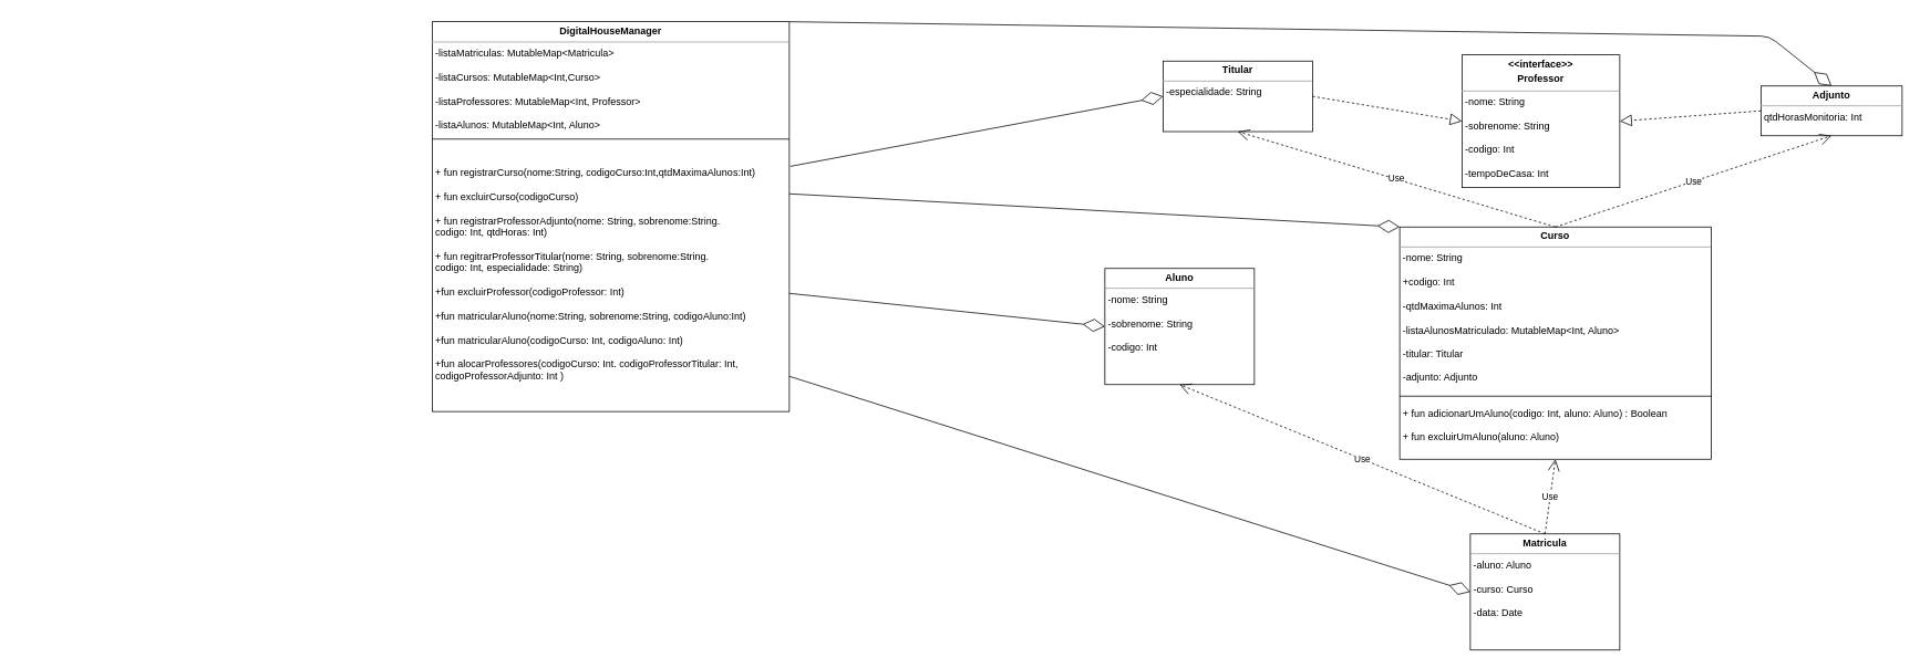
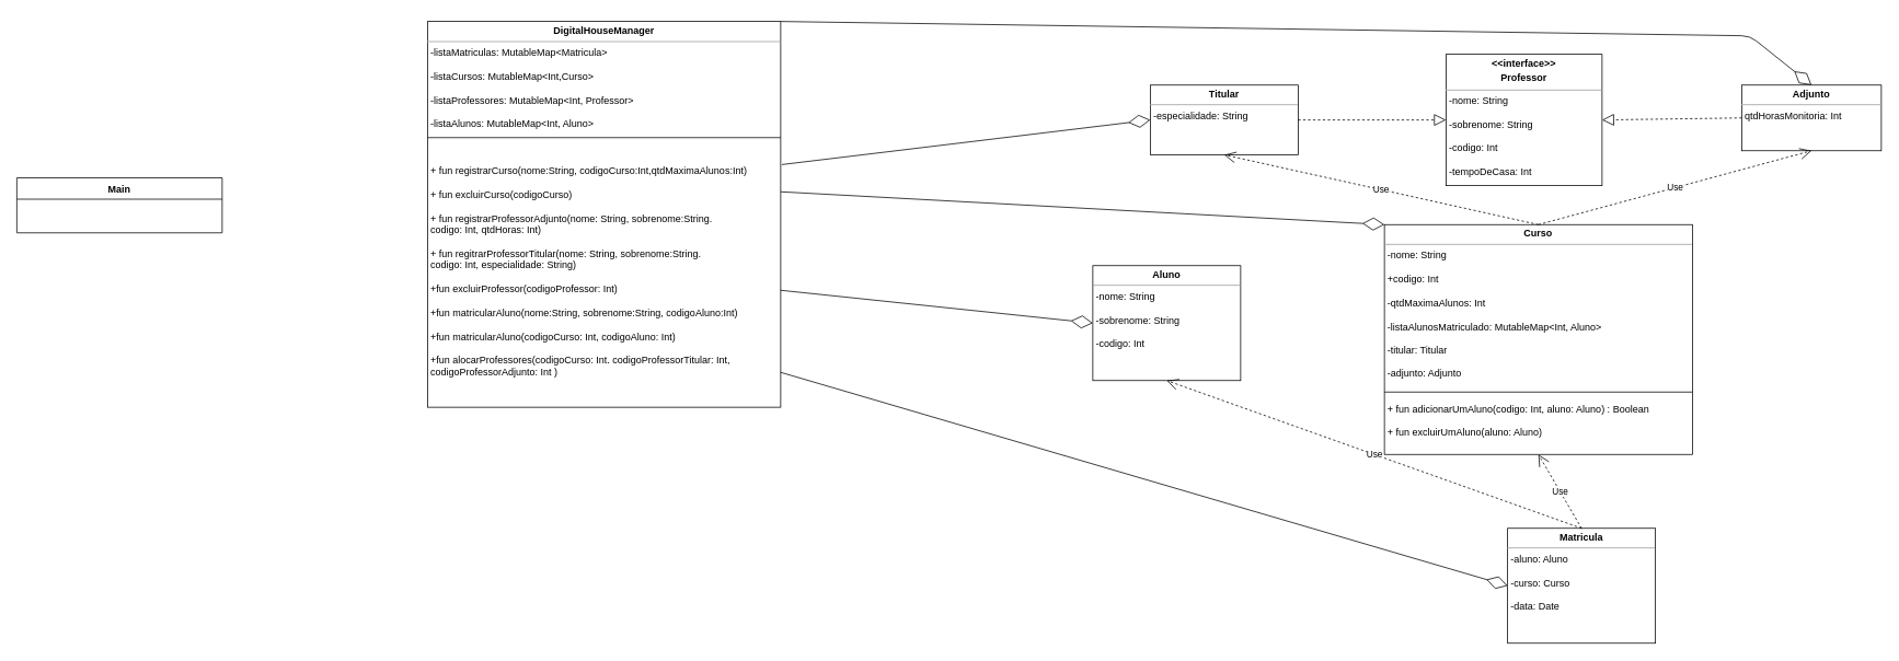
  <mxCell id="0" />
  <mxCell id="1" parent="0" />
  <mxCell id="2" value="&lt;p style=&quot;margin: 0px ; margin-top: 4px ; text-align: center&quot;&gt;&lt;b&gt;Aluno&lt;/b&gt;&lt;/p&gt;&lt;hr size=&quot;1&quot;&gt;&lt;p style=&quot;margin: 0px ; margin-left: 4px&quot;&gt;-nome: String&lt;/p&gt;&lt;p style=&quot;margin: 0px ; margin-left: 4px&quot;&gt;&lt;br&gt;&lt;/p&gt;&lt;p style=&quot;margin: 0px ; margin-left: 4px&quot;&gt;-sobrenome: String&lt;/p&gt;&lt;p style=&quot;margin: 0px ; margin-left: 4px&quot;&gt;&lt;br&gt;&lt;/p&gt;&lt;p style=&quot;margin: 0px ; margin-left: 4px&quot;&gt;-codigo: Int&lt;/p&gt;&lt;p style=&quot;margin: 0px ; margin-left: 4px&quot;&gt;&lt;br&gt;&lt;/p&gt;&lt;p style=&quot;margin: 0px ; margin-left: 4px&quot;&gt;&lt;br&gt;&lt;/p&gt;" style="verticalAlign=top;align=left;overflow=fill;fontSize=12;fontFamily=Helvetica;html=1;" parent="1" vertex="1"><mxGeometry x="1330" y="318" width="180" height="140" as="geometry" /></mxCell>
  <mxCell id="3" value="&lt;p style=&quot;margin: 0px ; margin-top: 4px ; text-align: center&quot;&gt;&lt;b&gt;Curso&lt;/b&gt;&lt;/p&gt;&lt;hr size=&quot;1&quot;&gt;&lt;p style=&quot;margin: 0px ; margin-left: 4px&quot;&gt;-nome: String&lt;/p&gt;&lt;p style=&quot;margin: 0px ; margin-left: 4px&quot;&gt;&lt;br&gt;&lt;/p&gt;&lt;p style=&quot;margin: 0px ; margin-left: 4px&quot;&gt;+codigo: Int&lt;/p&gt;&lt;p style=&quot;margin: 0px ; margin-left: 4px&quot;&gt;&lt;br&gt;&lt;/p&gt;&lt;p style=&quot;margin: 0px ; margin-left: 4px&quot;&gt;-qtdMaximaAlunos: Int&lt;/p&gt;&lt;p style=&quot;margin: 0px ; margin-left: 4px&quot;&gt;&lt;br&gt;&lt;/p&gt;&lt;p style=&quot;margin: 0px ; margin-left: 4px&quot;&gt;-listaAlunosMatriculado: MutableMap&amp;lt;Int, Aluno&amp;gt;&lt;/p&gt;&lt;p style=&quot;margin: 0px ; margin-left: 4px&quot;&gt;&lt;br&gt;&lt;/p&gt;&lt;p style=&quot;margin: 0px ; margin-left: 4px&quot;&gt;-titular: Titular&lt;/p&gt;&lt;p style=&quot;margin: 0px ; margin-left: 4px&quot;&gt;&lt;br&gt;&lt;/p&gt;&lt;p style=&quot;margin: 0px ; margin-left: 4px&quot;&gt;-adjunto: Adjunto&lt;/p&gt;&lt;p style=&quot;margin: 0px ; margin-left: 4px&quot;&gt;&lt;br&gt;&lt;/p&gt;&lt;p style=&quot;margin: 0px ; margin-left: 4px&quot;&gt;&lt;br&gt;&lt;/p&gt;&lt;p style=&quot;margin: 0px ; margin-left: 4px&quot;&gt;+ fun adicionarUmAluno(codigo: Int, aluno: Aluno) : Boolean&lt;/p&gt;&lt;p style=&quot;margin: 0px ; margin-left: 4px&quot;&gt;&lt;br&gt;&lt;/p&gt;&lt;p style=&quot;margin: 0px 0px 0px 4px&quot;&gt;+ fun excluirUmAluno(aluno: Aluno)&amp;nbsp;&lt;/p&gt;&lt;p style=&quot;margin: 0px 0px 0px 4px&quot;&gt;&lt;br&gt;&lt;/p&gt;&lt;p style=&quot;margin: 0px ; margin-left: 4px&quot;&gt;&lt;br&gt;&lt;/p&gt;&lt;p style=&quot;margin: 0px ; margin-left: 4px&quot;&gt;&lt;br&gt;&lt;/p&gt;" style="verticalAlign=top;align=left;overflow=fill;fontSize=12;fontFamily=Helvetica;html=1;" parent="1" vertex="1"><mxGeometry x="1685" y="268" width="375" height="280" as="geometry" /></mxCell>
  <mxCell id="4" value="&lt;p style=&quot;margin: 0px ; margin-top: 4px ; text-align: center&quot;&gt;&lt;b&gt;&amp;lt;&amp;lt;interface&amp;gt;&amp;gt;&lt;/b&gt;&lt;/p&gt;&lt;p style=&quot;margin: 0px ; margin-top: 4px ; text-align: center&quot;&gt;&lt;b&gt;Professor&lt;/b&gt;&lt;/p&gt;&lt;hr size=&quot;1&quot;&gt;&lt;p style=&quot;margin: 0px ; margin-left: 4px&quot;&gt;-nome: String&lt;/p&gt;&lt;p style=&quot;margin: 0px ; margin-left: 4px&quot;&gt;&lt;br&gt;&lt;/p&gt;&lt;p style=&quot;margin: 0px ; margin-left: 4px&quot;&gt;-sobrenome: String&lt;/p&gt;&lt;p style=&quot;margin: 0px ; margin-left: 4px&quot;&gt;&lt;br&gt;&lt;/p&gt;&lt;p style=&quot;margin: 0px ; margin-left: 4px&quot;&gt;-codigo: Int&lt;/p&gt;&lt;p style=&quot;margin: 0px ; margin-left: 4px&quot;&gt;&lt;br&gt;&lt;/p&gt;&lt;p style=&quot;margin: 0px ; margin-left: 4px&quot;&gt;-tempoDeCasa: Int&lt;/p&gt;&lt;p style=&quot;margin: 0px ; margin-left: 4px&quot;&gt;&lt;br&gt;&lt;/p&gt;&lt;p style=&quot;margin: 0px ; margin-left: 4px&quot;&gt;&lt;br&gt;&lt;/p&gt;" style="verticalAlign=top;align=left;overflow=fill;fontSize=12;fontFamily=Helvetica;html=1;" parent="1" vertex="1"><mxGeometry x="1760" y="60.5" width="190" height="160" as="geometry" /></mxCell>
- <mxCell id="5" value="&lt;p style=&quot;margin: 0px ; margin-top: 4px ; text-align: center&quot;&gt;&lt;b&gt;Titular&lt;/b&gt;&lt;br&gt;&lt;/p&gt;&lt;hr size=&quot;1&quot;&gt;&lt;p style=&quot;margin: 0px ; margin-left: 4px&quot;&gt;-especialidade: String&lt;/p&gt;&lt;p style=&quot;margin: 0px ; margin-left: 4px&quot;&gt;&lt;br&gt;&lt;/p&gt;" style="verticalAlign=top;align=left;overflow=fill;fontSize=12;fontFamily=Helvetica;html=1;" parent="1" vertex="1"><mxGeometry x="1400" y="68" width="180" height="85" as="geometry" /></mxCell>
+ <mxCell id="5" value="&lt;p style=&quot;margin: 0px ; margin-top: 4px ; text-align: center&quot;&gt;&lt;b&gt;Titular&lt;/b&gt;&lt;br&gt;&lt;/p&gt;&lt;hr size=&quot;1&quot;&gt;&lt;p style=&quot;margin: 0px ; margin-left: 4px&quot;&gt;-especialidade: String&lt;/p&gt;&lt;p style=&quot;margin: 0px ; margin-left: 4px&quot;&gt;&lt;br&gt;&lt;/p&gt;" style="verticalAlign=top;align=left;overflow=fill;fontSize=12;fontFamily=Helvetica;html=1;" parent="1" vertex="1"><mxGeometry x="1400" y="98" width="180" height="85" as="geometry" /></mxCell>
  <mxCell id="6" value="" style="endArrow=block;dashed=1;endFill=0;endSize=12;html=1;entryX=0;entryY=0.5;entryDx=0;entryDy=0;exitX=1;exitY=0.5;exitDx=0;exitDy=0;" parent="1" source="5" target="4" edge="1"><mxGeometry width="160" relative="1" as="geometry"><mxPoint x="1120" y="288" as="sourcePoint" /><mxPoint x="1280" y="288" as="targetPoint" /></mxGeometry></mxCell>
- <mxCell id="7" value="&lt;p style=&quot;margin: 0px ; margin-top: 4px ; text-align: center&quot;&gt;&lt;b&gt;Adjunto&lt;/b&gt;&lt;br&gt;&lt;/p&gt;&lt;hr size=&quot;1&quot;&gt;&lt;p style=&quot;margin: 0px ; margin-left: 4px&quot;&gt;qtdHorasMonitoria: Int&lt;/p&gt;&lt;p style=&quot;margin: 0px ; margin-left: 4px&quot;&gt;&lt;br&gt;&lt;/p&gt;&lt;p style=&quot;margin: 0px ; margin-left: 4px&quot;&gt;&lt;br&gt;&lt;/p&gt;" style="verticalAlign=top;align=left;overflow=fill;fontSize=12;fontFamily=Helvetica;html=1;" parent="1" vertex="1"><mxGeometry x="2120" y="98" width="170" height="60" as="geometry" /></mxCell>
+ <mxCell id="7" value="&lt;p style=&quot;margin: 0px ; margin-top: 4px ; text-align: center&quot;&gt;&lt;b&gt;Adjunto&lt;/b&gt;&lt;br&gt;&lt;/p&gt;&lt;hr size=&quot;1&quot;&gt;&lt;p style=&quot;margin: 0px ; margin-left: 4px&quot;&gt;qtdHorasMonitoria: Int&lt;/p&gt;&lt;p style=&quot;margin: 0px ; margin-left: 4px&quot;&gt;&lt;br&gt;&lt;/p&gt;&lt;p style=&quot;margin: 0px ; margin-left: 4px&quot;&gt;&lt;br&gt;&lt;/p&gt;" style="verticalAlign=top;align=left;overflow=fill;fontSize=12;fontFamily=Helvetica;html=1;" parent="1" vertex="1"><mxGeometry x="2120" y="98" width="170" height="80" as="geometry" /></mxCell>
  <mxCell id="8" value="" style="endArrow=block;dashed=1;endFill=0;endSize=12;html=1;entryX=1;entryY=0.5;entryDx=0;entryDy=0;exitX=0;exitY=0.5;exitDx=0;exitDy=0;" parent="1" source="7" target="4" edge="1"><mxGeometry width="160" relative="1" as="geometry"><mxPoint x="1185" y="318" as="sourcePoint" /><mxPoint x="1245" y="188" as="targetPoint" /></mxGeometry></mxCell>
  <mxCell id="9" value="Use" style="endArrow=open;endSize=12;dashed=1;html=1;exitX=0.5;exitY=0;exitDx=0;exitDy=0;entryX=0.5;entryY=1;entryDx=0;entryDy=0;" parent="1" source="3" target="5" edge="1"><mxGeometry width="160" relative="1" as="geometry"><mxPoint x="1280" y="498" as="sourcePoint" /><mxPoint x="1440" y="498" as="targetPoint" /></mxGeometry></mxCell>
  <mxCell id="10" value="Use" style="endArrow=open;endSize=12;dashed=1;html=1;entryX=0.5;entryY=1;entryDx=0;entryDy=0;exitX=0.5;exitY=0;exitDx=0;exitDy=0;" parent="1" source="3" target="7" edge="1"><mxGeometry width="160" relative="1" as="geometry"><mxPoint x="1280" y="528" as="sourcePoint" /><mxPoint x="1340" y="408" as="targetPoint" /></mxGeometry></mxCell>
- <mxCell id="11" value="&lt;p style=&quot;margin: 0px ; margin-top: 4px ; text-align: center&quot;&gt;&lt;b&gt;Matricula&lt;/b&gt;&lt;/p&gt;&lt;hr size=&quot;1&quot;&gt;&lt;p style=&quot;margin: 0px ; margin-left: 4px&quot;&gt;-aluno: Aluno&lt;/p&gt;&lt;p style=&quot;margin: 0px ; margin-left: 4px&quot;&gt;&lt;br&gt;&lt;/p&gt;&lt;p style=&quot;margin: 0px ; margin-left: 4px&quot;&gt;-curso: Curso&lt;/p&gt;&lt;p style=&quot;margin: 0px ; margin-left: 4px&quot;&gt;&lt;br&gt;&lt;/p&gt;&lt;p style=&quot;margin: 0px ; margin-left: 4px&quot;&gt;-data: Date&lt;/p&gt;&lt;p style=&quot;margin: 0px ; margin-left: 4px&quot;&gt;&lt;br&gt;&lt;/p&gt;&lt;p style=&quot;margin: 0px ; margin-left: 4px&quot;&gt;&lt;br&gt;&lt;/p&gt;" style="verticalAlign=top;align=left;overflow=fill;fontSize=12;fontFamily=Helvetica;html=1;" parent="1" vertex="1"><mxGeometry x="1770" y="638" width="180" height="140" as="geometry" /></mxCell>
+ <mxCell id="11" value="&lt;p style=&quot;margin: 0px ; margin-top: 4px ; text-align: center&quot;&gt;&lt;b&gt;Matricula&lt;/b&gt;&lt;/p&gt;&lt;hr size=&quot;1&quot;&gt;&lt;p style=&quot;margin: 0px ; margin-left: 4px&quot;&gt;-aluno: Aluno&lt;/p&gt;&lt;p style=&quot;margin: 0px ; margin-left: 4px&quot;&gt;&lt;br&gt;&lt;/p&gt;&lt;p style=&quot;margin: 0px ; margin-left: 4px&quot;&gt;-curso: Curso&lt;/p&gt;&lt;p style=&quot;margin: 0px ; margin-left: 4px&quot;&gt;&lt;br&gt;&lt;/p&gt;&lt;p style=&quot;margin: 0px ; margin-left: 4px&quot;&gt;-data: Date&lt;/p&gt;&lt;p style=&quot;margin: 0px ; margin-left: 4px&quot;&gt;&lt;br&gt;&lt;/p&gt;&lt;p style=&quot;margin: 0px ; margin-left: 4px&quot;&gt;&lt;br&gt;&lt;/p&gt;" style="verticalAlign=top;align=left;overflow=fill;fontSize=12;fontFamily=Helvetica;html=1;" parent="1" vertex="1"><mxGeometry x="1835" y="638" width="180" height="140" as="geometry" /></mxCell>
  <mxCell id="12" value="Use" style="endArrow=open;endSize=12;dashed=1;html=1;entryX=0.5;entryY=1;entryDx=0;entryDy=0;exitX=0.5;exitY=0;exitDx=0;exitDy=0;" parent="1" source="11" target="2" edge="1"><mxGeometry width="160" relative="1" as="geometry"><mxPoint x="1020" y="788" as="sourcePoint" /><mxPoint x="1180" y="788" as="targetPoint" /></mxGeometry></mxCell>
  <mxCell id="13" value="Use" style="endArrow=open;endSize=12;dashed=1;html=1;entryX=0.5;entryY=1;entryDx=0;entryDy=0;exitX=0.5;exitY=0;exitDx=0;exitDy=0;" parent="1" source="11" target="3" edge="1"><mxGeometry width="160" relative="1" as="geometry"><mxPoint x="1050" y="818" as="sourcePoint" /><mxPoint x="910" y="678" as="targetPoint" /></mxGeometry></mxCell>
  <mxCell id="14" value="&lt;p style=&quot;margin: 0px ; margin-top: 4px ; text-align: center&quot;&gt;&lt;b&gt;DigitalHouseManager&lt;/b&gt;&lt;/p&gt;&lt;hr size=&quot;1&quot;&gt;&lt;p style=&quot;margin: 0px ; margin-left: 4px&quot;&gt;&lt;span&gt;-listaMatriculas:&amp;nbsp;&lt;/span&gt;MutableMap&lt;span&gt;&amp;lt;Matricula&amp;gt;&lt;/span&gt;&lt;/p&gt;&lt;p style=&quot;margin: 0px 0px 0px 4px&quot;&gt;&lt;br&gt;&lt;/p&gt;&lt;p style=&quot;margin: 0px 0px 0px 4px&quot;&gt;-listaCursos: MutableMap&amp;lt;Int,Curso&amp;gt;&lt;/p&gt;&lt;p style=&quot;margin: 0px 0px 0px 4px&quot;&gt;&lt;br&gt;&lt;/p&gt;&lt;p style=&quot;margin: 0px ; margin-left: 4px&quot;&gt;&lt;span&gt;-listaProfessores:&amp;nbsp;&lt;/span&gt;MutableMap&lt;span&gt;&amp;lt;Int, Professor&amp;gt;&lt;/span&gt;&lt;/p&gt;&lt;p style=&quot;margin: 0px 0px 0px 4px&quot;&gt;&lt;br&gt;&lt;/p&gt;&lt;p style=&quot;margin: 0px ; margin-left: 4px&quot;&gt;-listaAlunos: MutableMap&amp;lt;Int, Aluno&amp;gt;&lt;/p&gt;&lt;p style=&quot;margin: 0px ; margin-left: 4px&quot;&gt;&lt;br&gt;&lt;/p&gt;&lt;p style=&quot;margin: 0px ; margin-left: 4px&quot;&gt;&lt;br&gt;&lt;/p&gt;&lt;p style=&quot;margin: 0px ; margin-left: 4px&quot;&gt;&lt;br&gt;&lt;/p&gt;&lt;p style=&quot;margin: 0px ; margin-left: 4px&quot;&gt;+ fun registrarCurso(nome:String, codigoCurso:Int,qtdMaximaAlunos:Int)&lt;/p&gt;&lt;p style=&quot;margin: 0px ; margin-left: 4px&quot;&gt;&lt;br&gt;&lt;/p&gt;&lt;p style=&quot;margin: 0px ; margin-left: 4px&quot;&gt;+ fun excluirCurso(codigoCurso)&lt;/p&gt;&lt;p style=&quot;margin: 0px ; margin-left: 4px&quot;&gt;&lt;br&gt;&lt;/p&gt;&lt;p style=&quot;margin: 0px ; margin-left: 4px&quot;&gt;+ fun registrarProfessorAdjunto(nome: String, sobrenome:String.&lt;/p&gt;&lt;p style=&quot;margin: 0px ; margin-left: 4px&quot;&gt;codigo: Int, qtdHoras: Int)&lt;/p&gt;&lt;p style=&quot;margin: 0px ; margin-left: 4px&quot;&gt;&lt;br&gt;&lt;/p&gt;&lt;p style=&quot;margin: 0px 0px 0px 4px&quot;&gt;+ fun regitrarProfessorTitular(nome: String, sobrenome:String.&lt;/p&gt;&lt;p style=&quot;margin: 0px 0px 0px 4px&quot;&gt;codigo: Int, especialidade: String)&lt;/p&gt;&lt;p style=&quot;margin: 0px 0px 0px 4px&quot;&gt;&lt;br&gt;&lt;/p&gt;&lt;p style=&quot;margin: 0px 0px 0px 4px&quot;&gt;+fun excluirProfessor(codigoProfessor: Int)&lt;/p&gt;&lt;p style=&quot;margin: 0px 0px 0px 4px&quot;&gt;&lt;br&gt;&lt;/p&gt;&lt;p style=&quot;margin: 0px 0px 0px 4px&quot;&gt;+fun matricularAluno(nome:String, sobrenome:String, codigoAluno:Int)&lt;/p&gt;&lt;p style=&quot;margin: 0px 0px 0px 4px&quot;&gt;&lt;br&gt;&lt;/p&gt;&lt;p style=&quot;margin: 0px 0px 0px 4px&quot;&gt;+fun matricularAluno(codigoCurso: Int, codigoAluno: Int)&lt;br&gt;&lt;/p&gt;&lt;p style=&quot;margin: 0px 0px 0px 4px&quot;&gt;&lt;br&gt;&lt;/p&gt;&lt;p style=&quot;margin: 0px 0px 0px 4px&quot;&gt;+fun alocarProfessores(codigoCurso: Int. codigoProfessorTitular: Int,&lt;/p&gt;&lt;p style=&quot;margin: 0px 0px 0px 4px&quot;&gt;codigoProfessorAdjunto: Int )&lt;/p&gt;&lt;p style=&quot;margin: 0px 0px 0px 4px&quot;&gt;&lt;br&gt;&lt;/p&gt;&lt;p style=&quot;margin: 0px 0px 0px 4px&quot;&gt;&lt;br&gt;&lt;/p&gt;&lt;p style=&quot;margin: 0px 0px 0px 4px&quot;&gt;&lt;br&gt;&lt;/p&gt;" style="verticalAlign=top;align=left;overflow=fill;fontSize=12;fontFamily=Helvetica;html=1;" parent="1" vertex="1"><mxGeometry x="520" y="20.5" width="430" height="470" as="geometry" /></mxCell>
  <mxCell id="15" value="" style="line;strokeWidth=1;fillColor=none;align=left;verticalAlign=middle;spacingTop=-1;spacingLeft=3;spacingRight=3;rotatable=0;labelPosition=right;points=[];portConstraint=eastwest;" parent="1" vertex="1"><mxGeometry x="520" y="158" width="430" height="8" as="geometry" /></mxCell>
  <mxCell id="16" value="" style="endArrow=diamondThin;endFill=0;endSize=24;html=1;entryX=0;entryY=0;entryDx=0;entryDy=0;" parent="1" target="3" edge="1"><mxGeometry width="160" relative="1" as="geometry"><mxPoint x="950" y="228" as="sourcePoint" /><mxPoint x="1110" y="228" as="targetPoint" /></mxGeometry></mxCell>
  <mxCell id="17" value="" style="endArrow=diamondThin;endFill=0;endSize=24;html=1;entryX=0;entryY=0.5;entryDx=0;entryDy=0;" parent="1" target="11" edge="1"><mxGeometry width="160" relative="1" as="geometry"><mxPoint x="950" y="448" as="sourcePoint" /><mxPoint x="1110" y="448" as="targetPoint" /></mxGeometry></mxCell>
  <mxCell id="18" value="" style="endArrow=diamondThin;endFill=0;endSize=24;html=1;entryX=0;entryY=0.5;entryDx=0;entryDy=0;exitX=1.003;exitY=0.371;exitDx=0;exitDy=0;exitPerimeter=0;" parent="1" source="14" target="5" edge="1"><mxGeometry width="160" relative="1" as="geometry"><mxPoint x="950" y="161.29" as="sourcePoint" /><mxPoint x="1110" y="161.29" as="targetPoint" /></mxGeometry></mxCell>
  <mxCell id="19" value="" style="endArrow=diamondThin;endFill=0;endSize=24;html=1;entryX=0.5;entryY=0;entryDx=0;entryDy=0;" parent="1" target="7" edge="1"><mxGeometry width="160" relative="1" as="geometry"><mxPoint x="950" y="20.5" as="sourcePoint" /><mxPoint x="2230" y="21" as="targetPoint" /><Array as="points"><mxPoint x="2130" y="38" /></Array></mxGeometry></mxCell>
  <mxCell id="20" value="" style="endArrow=diamondThin;endFill=0;endSize=24;html=1;entryX=0;entryY=0.5;entryDx=0;entryDy=0;" parent="1" target="2" edge="1"><mxGeometry width="160" relative="1" as="geometry"><mxPoint x="950" y="348" as="sourcePoint" /><mxPoint x="1110" y="348" as="targetPoint" /></mxGeometry></mxCell>
  <mxCell id="21" value="" style="line;strokeWidth=1;fillColor=none;align=left;verticalAlign=middle;spacingTop=-1;spacingLeft=3;spacingRight=3;rotatable=0;labelPosition=right;points=[];portConstraint=eastwest;labelBackgroundColor=#ffffff;" parent="1" vertex="1"><mxGeometry x="1685" y="468" width="375" height="8" as="geometry" /></mxCell>
+ <mxCell id="22" value="Main" style="swimlane;fontStyle=1;align=center;verticalAlign=top;childLayout=stackLayout;horizontal=1;startSize=26;horizontalStack=0;resizeParent=1;resizeParentMax=0;resizeLast=0;collapsible=1;marginBottom=0;" vertex="1" parent="1"><mxGeometry x="20" y="211" width="250" height="67" as="geometry" /></mxCell>
